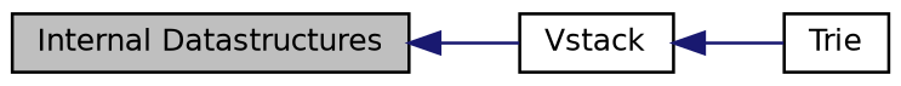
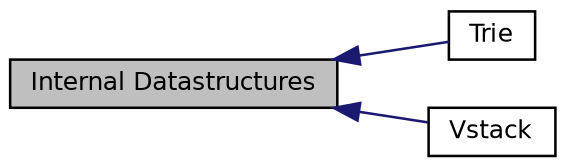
  digraph {
    rankdir=LR
    node [color=black fillcolor=white fontname=Helvetica fontsize=10 shape=record style=filled]
    edge [color=midnightblue dir=back fontname=Helvetica fontsize=10 labelfontname=Helvetica labelfontsize=10 shape=plaintext style=solid]
    n1 [fillcolor=grey75 fontcolor=black height=0.2 label="Internal Datastructures" width=0.4]
    n2 [height=0.2 label=Trie width=0.4]
    n3 [height=0.2 label=Vstack width=0.4]
-   n3 -> n2
+   n1 -> n2
    n1 -> n3
  }
